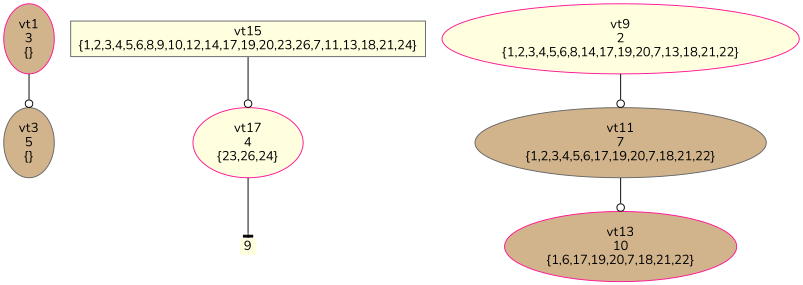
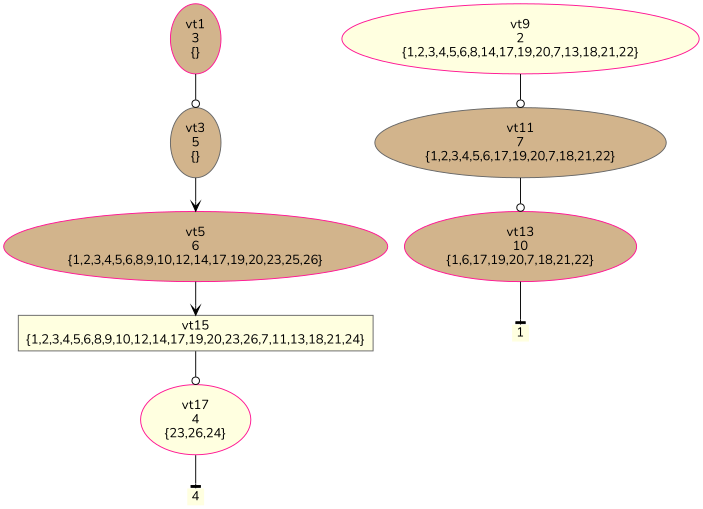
  digraph {
    fontname=Nunito
    node [color=deeppink fillcolor=tan fontname=Nunito shape=ellipse style=filled]
    edge [arrowhead=odot fontname=Nunito]
    n1 [label="vt1\n3\n{}"]
    n2 [color=gray40 label="vt3\n5\n{}"]
+   n3 [label="vt5\n6\n{1,2,3,4,5,6,8,9,10,12,14,17,19,20,23,25,26}"]
    n4 [color=gray40 fillcolor=lightyellow label="vt15\n{1,2,3,4,5,6,8,9,10,12,14,17,19,20,23,26,7,11,13,18,21,24}" shape=box]
    n5 [fillcolor=lightyellow label="vt17\n4\n{23,26,24}"]
-   n6 [fillcolor=lightyellow fixedsize=true fontsize=14 height=.25 label=9 shape=plaintext width=.25]
+   n6 [fillcolor=lightyellow fixedsize=true fontsize=14 height=.25 label=4 shape=plaintext width=.25]
    n7 [fillcolor=lightyellow label="vt9\n2\n{1,2,3,4,5,6,8,14,17,19,20,7,13,18,21,22}"]
    n8 [color=gray40 label="vt11\n7\n{1,2,3,4,5,6,17,19,20,7,18,21,22}"]
    n9 [label="vt13\n10\n{1,6,17,19,20,7,18,21,22}"]
+   n10 [color=gray40 fillcolor=lightyellow fixedsize=true fontsize=14 height=.25 label=1 shape=plaintext width=.25]
    n1 -> n2
+   n2 -> n3 [arrowhead=vee]
+   n3 -> n4 [arrowhead=vee]
    n4 -> n5
    n5 -> n6 [arrowhead=tee]
    n7 -> n8
    n8 -> n9
+   n9 -> n10 [arrowhead=tee]
  }
